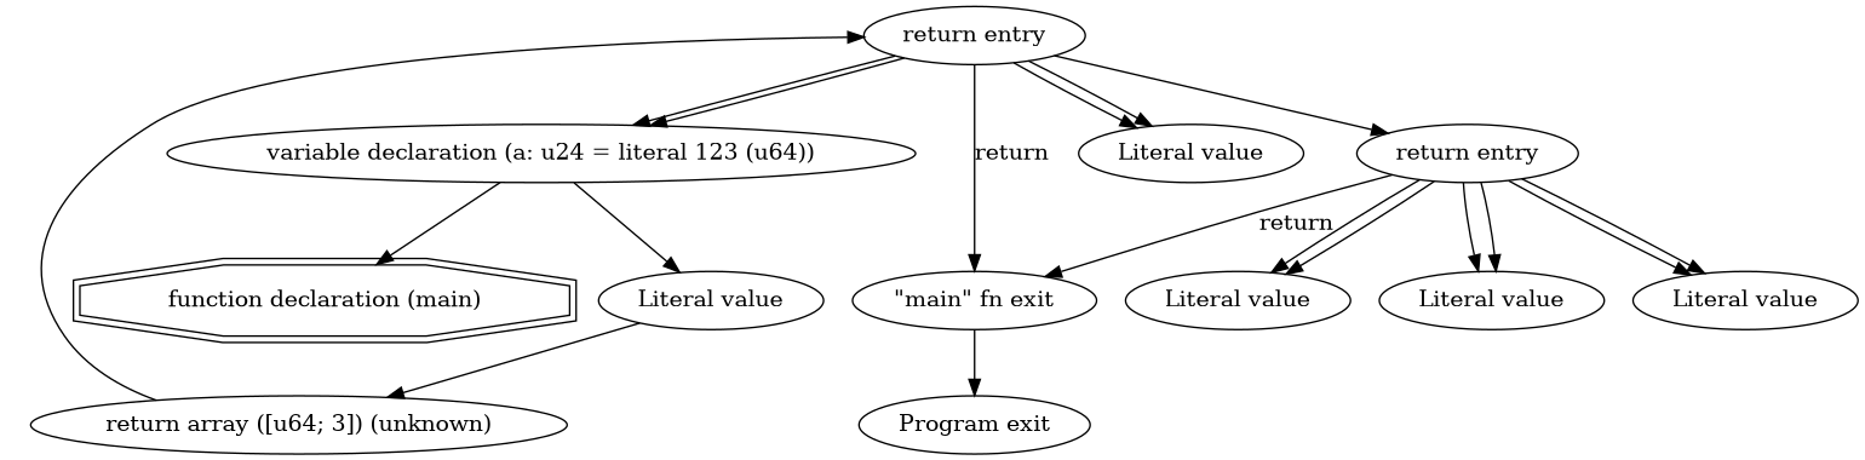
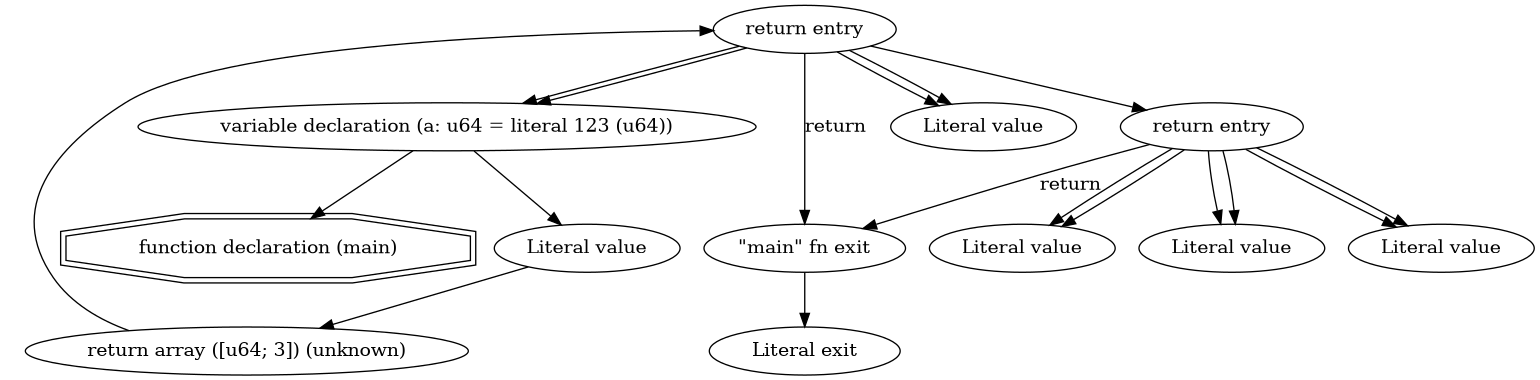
  digraph {
-   n1 [label="Program exit"]
+   n1 [label="Literal exit"]
    n2 [label="function declaration (main)" shape=doubleoctagon]
-   n3 [label="variable declaration (a: u24 = literal 123 (u64))"]
+   n3 [label="variable declaration (a: u64 = literal 123 (u64))"]
    n4 [label="Literal value"]
    n5 [label="\"main\" fn exit"]
    n6 [label="return array ([u64; 3]) (unknown)"]
    n7 [label="return entry"]
    n8 [label="Literal value"]
    n9 [label="return entry"]
    n10 [label="Literal value"]
    n11 [label="Literal value"]
    n12 [label="Literal value"]
    n3 -> n2
    n3 -> n4
    n4 -> n6
    n5 -> n1
    n6 -> n7
    n7 -> n3
    n7 -> n3
    n7 -> n5 [label=return]
    n7 -> n8
    n7 -> n8
    n7 -> n9
    n9 -> n5 [label=return]
    n9 -> n10
    n9 -> n10
    n9 -> n11
    n9 -> n11
    n9 -> n12
    n9 -> n12
  }
